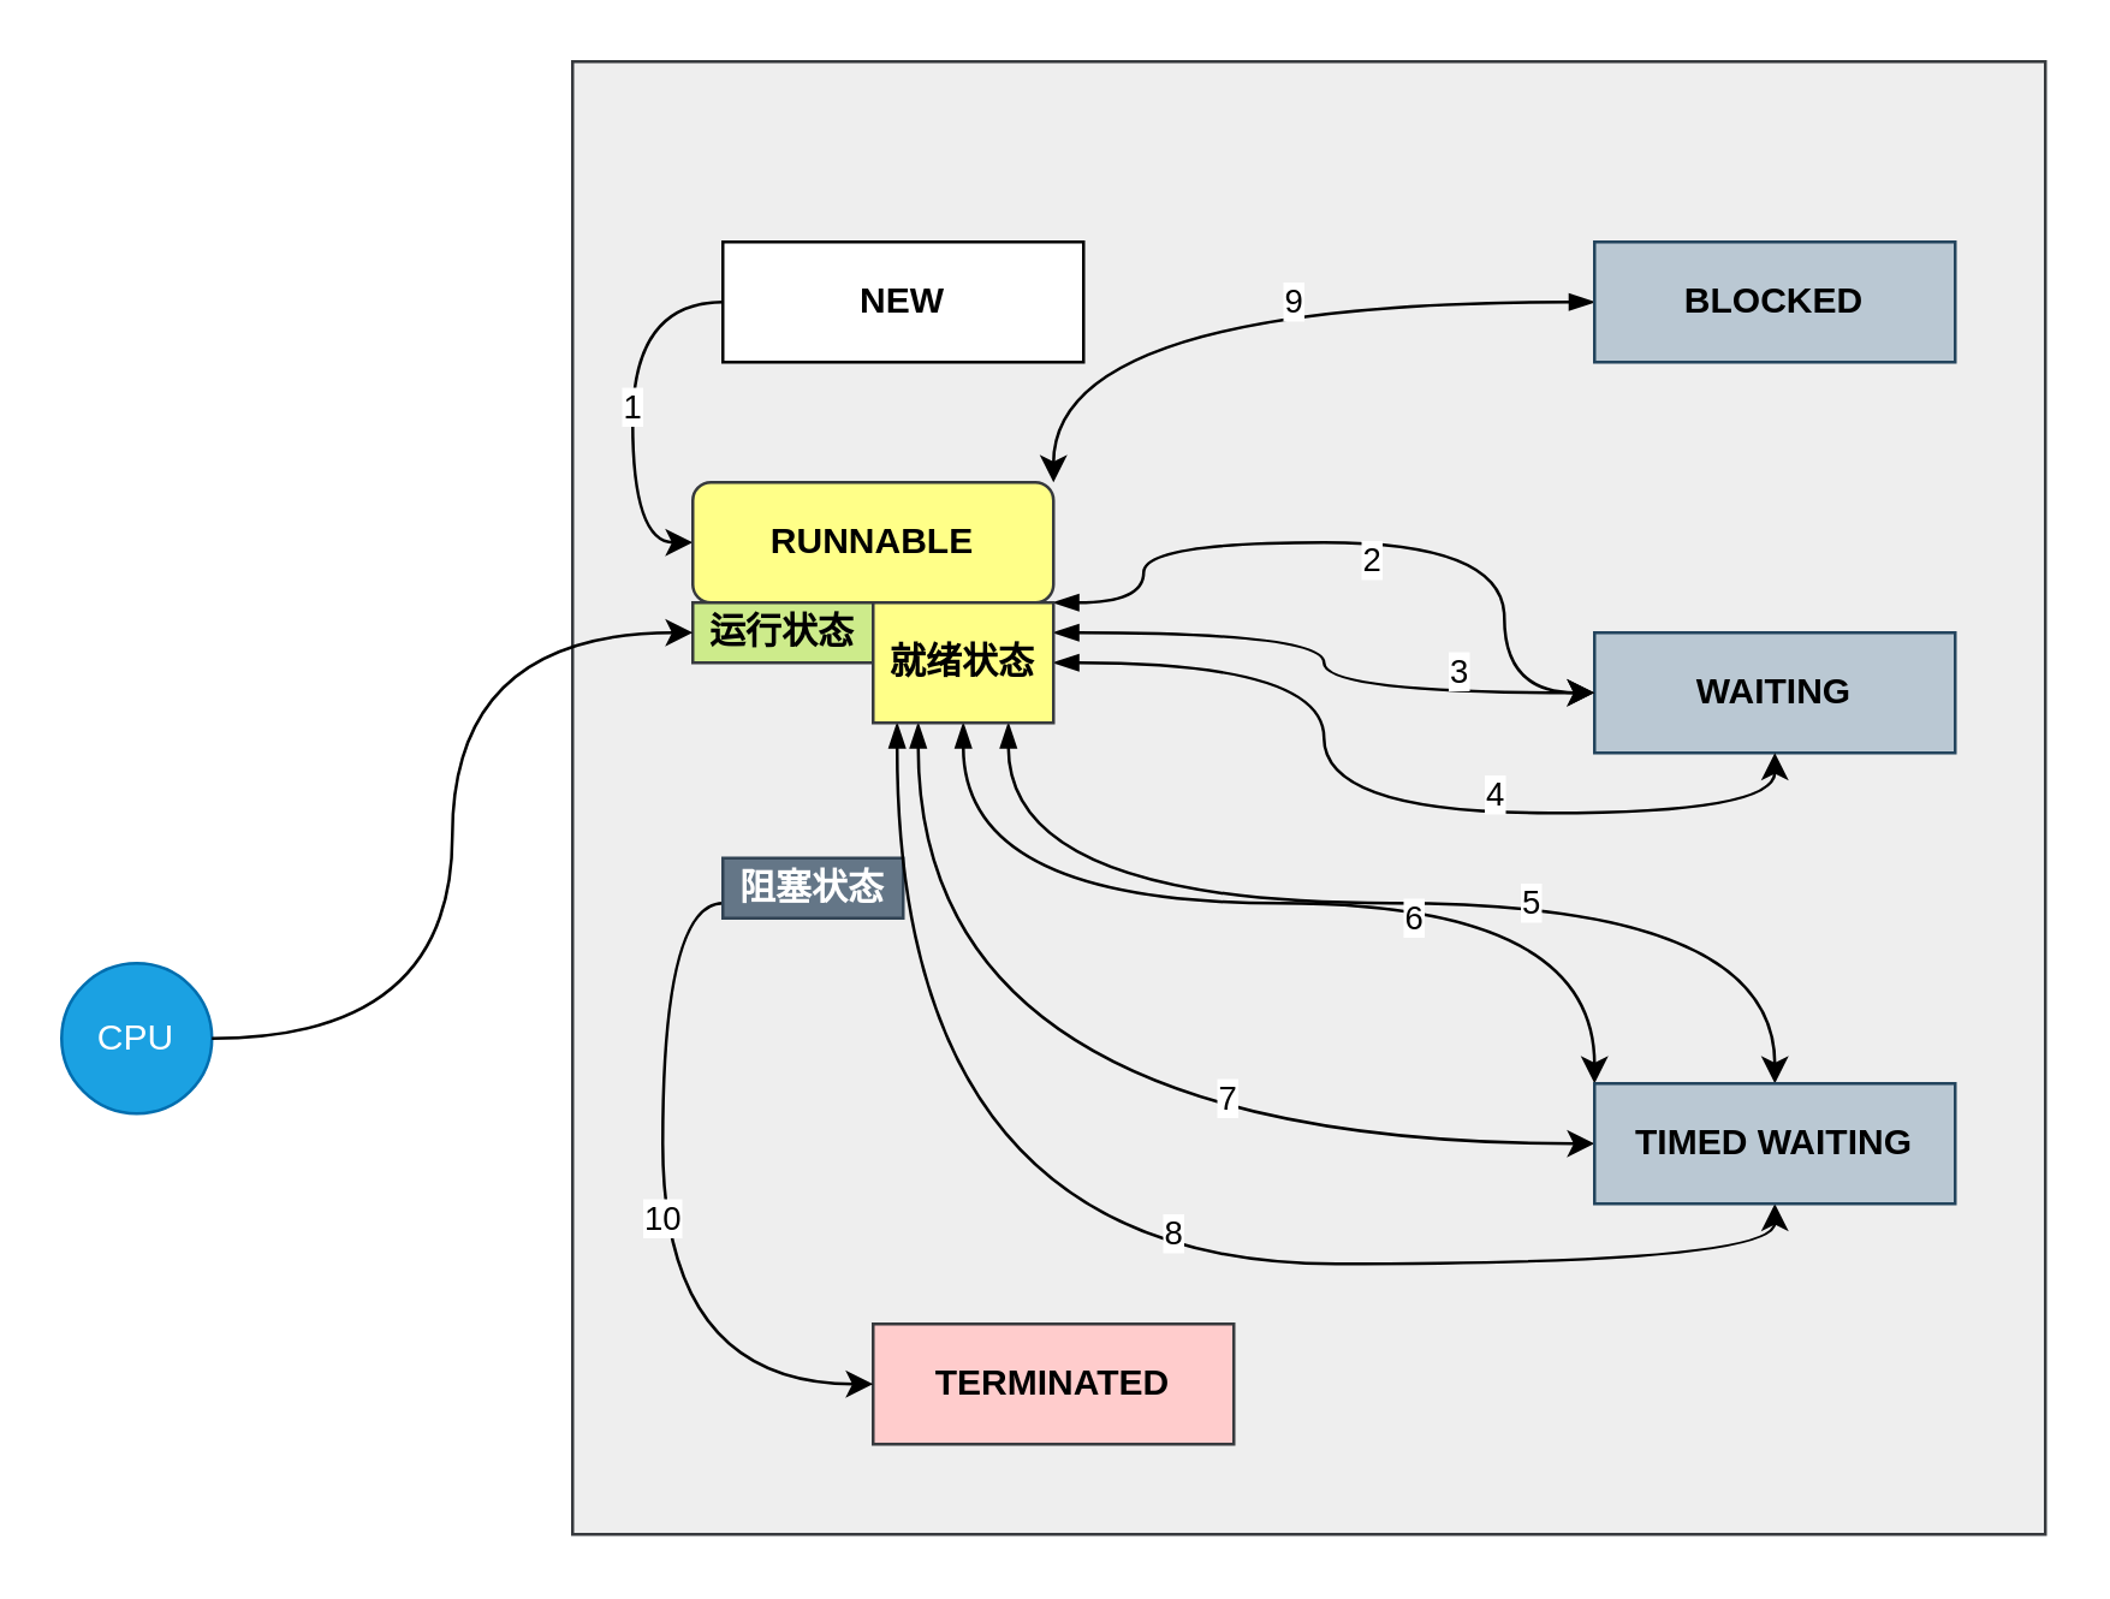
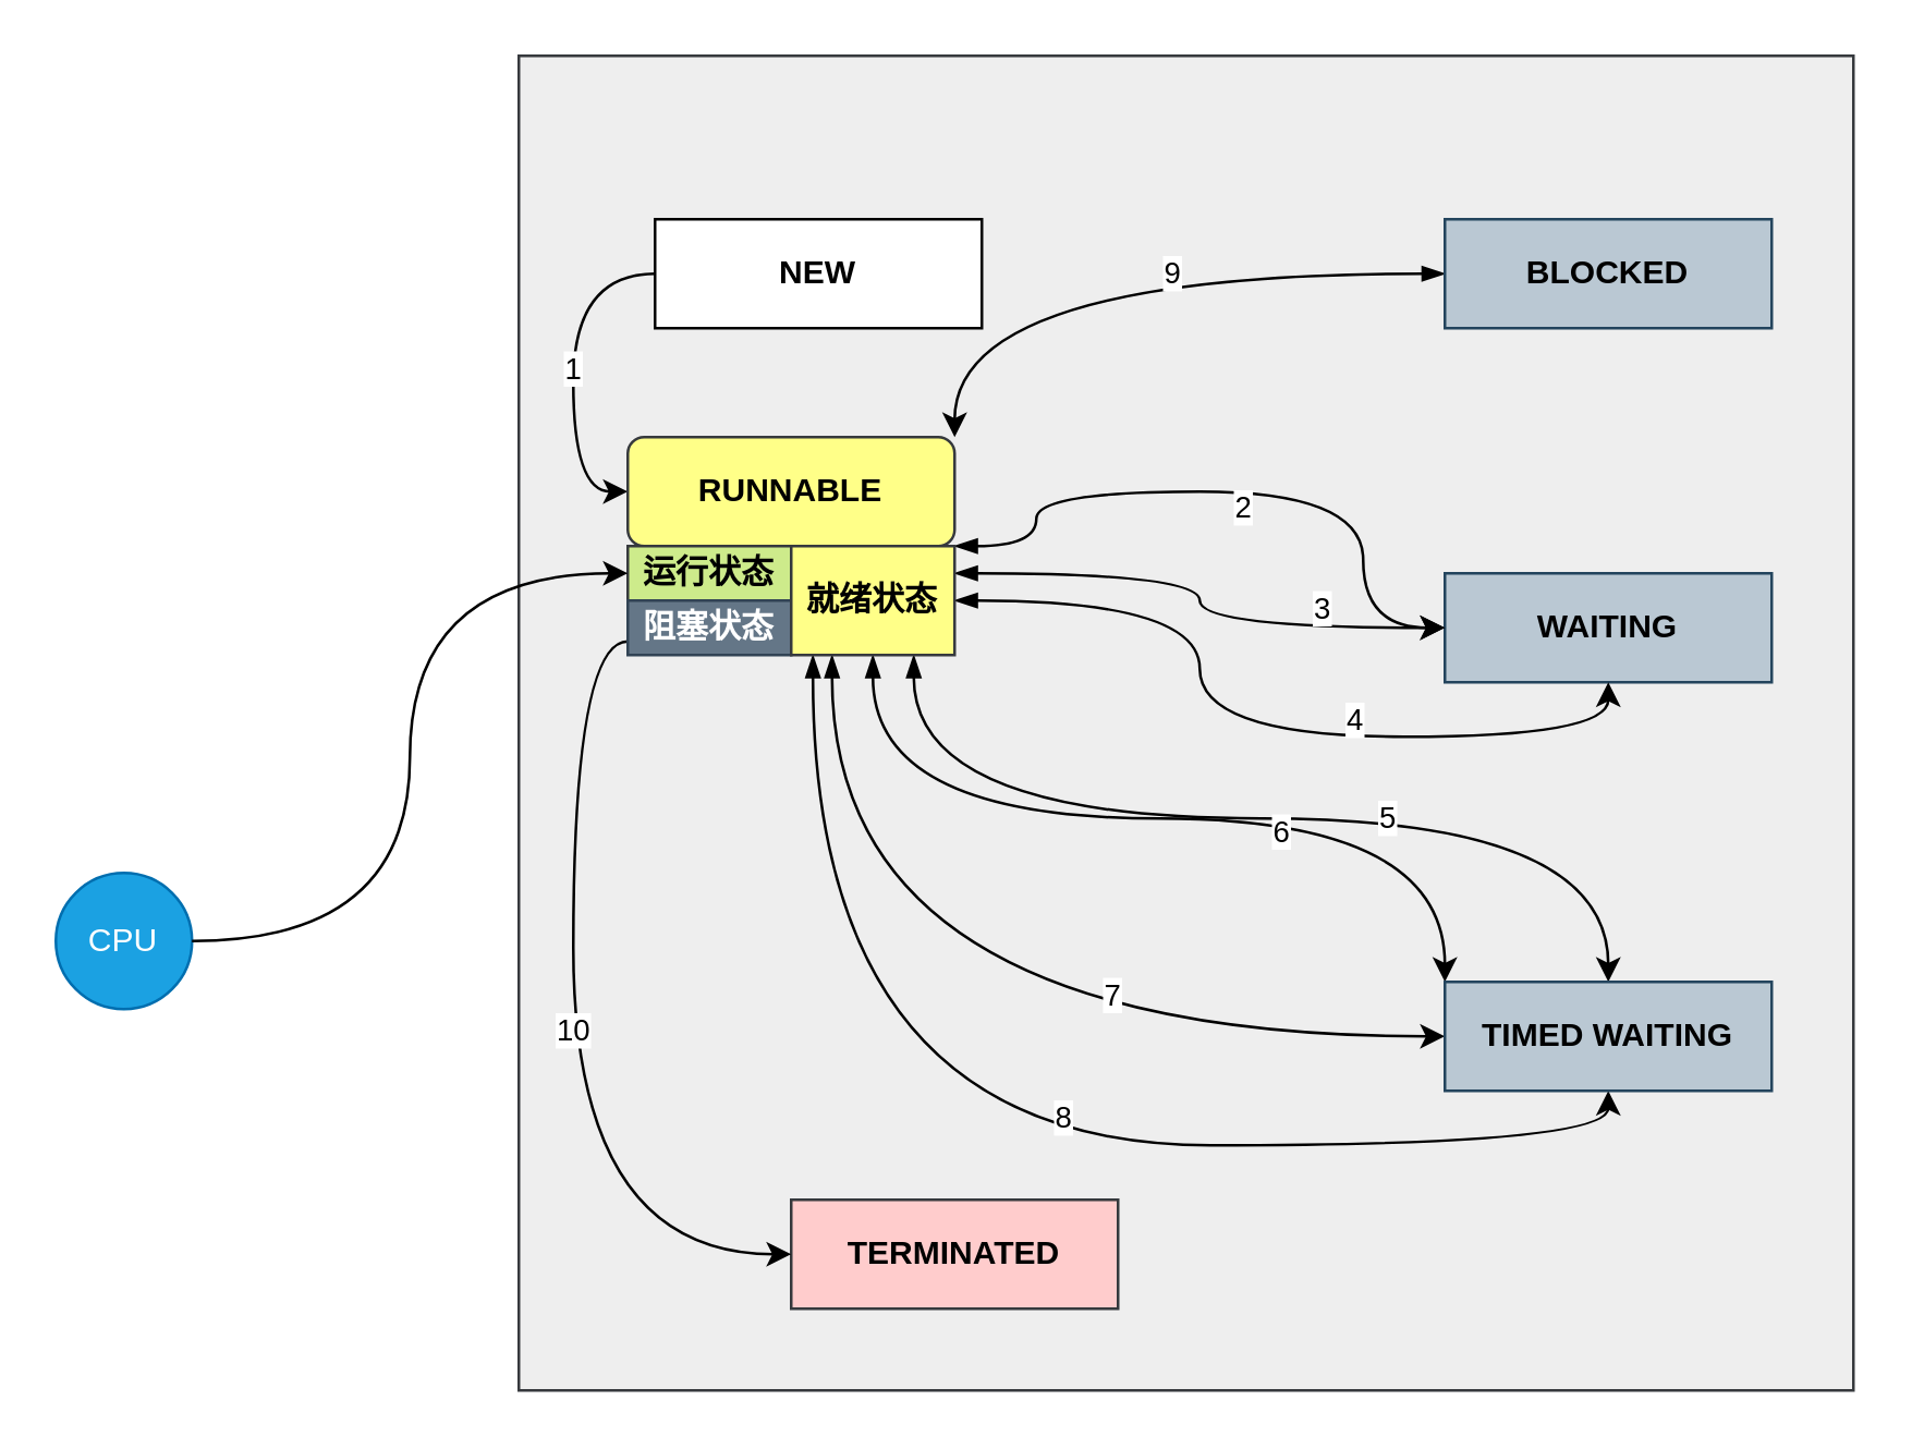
  <mxCell id="0" />
  <mxCell id="1" parent="0" />
  <mxCell id="2" value="CPU" style="ellipse;whiteSpace=wrap;html=1;aspect=fixed;fillColor=#1ba1e2;strokeColor=#006EAF;fontColor=#ffffff;" parent="1" vertex="1"><mxGeometry x="20" y="320" width="50" height="50" as="geometry" /></mxCell>
  <mxCell id="3" value="" style="whiteSpace=wrap;html=1;aspect=fixed;fillColor=#eeeeee;strokeColor=#36393d;" parent="1" vertex="1"><mxGeometry x="190" y="20" width="490" height="490" as="geometry" /></mxCell>
  <mxCell id="4" value="1" style="edgeStyle=orthogonalEdgeStyle;orthogonalLoop=1;jettySize=auto;html=1;entryX=0;entryY=0.5;entryDx=0;entryDy=0;fontColor=#000000;curved=1;exitX=0;exitY=0.5;exitDx=0;exitDy=0;" parent="1" source="5" target="6" edge="1"><mxGeometry relative="1" as="geometry" /></mxCell>
  <mxCell id="5" value="NEW" style="rounded=0;whiteSpace=wrap;html=1;fontStyle=1" parent="1" vertex="1"><mxGeometry x="240" y="80" width="120" height="40" as="geometry" /></mxCell>
  <mxCell id="6" value="RUNNABLE" style="whiteSpace=wrap;html=1;fillColor=#ffff88;strokeColor=#36393d;fontStyle=1;rounded=1;" parent="1" vertex="1"><mxGeometry x="230" y="160" width="120" height="40" as="geometry" /></mxCell>
  <mxCell id="7" value="运行状态" style="rounded=0;whiteSpace=wrap;html=1;fillColor=#cdeb8b;strokeColor=#36393d;fontStyle=1" parent="1" vertex="1"><mxGeometry x="230" y="200" width="60" height="20" as="geometry" /></mxCell>
  <mxCell id="8" value="TERMINATED" style="rounded=0;whiteSpace=wrap;html=1;fillColor=#ffcccc;strokeColor=#36393d;fontStyle=1" parent="1" vertex="1"><mxGeometry x="290" y="440" width="120" height="40" as="geometry" /></mxCell>
  <mxCell id="9" value="9" style="edgeStyle=orthogonalEdgeStyle;curved=1;orthogonalLoop=1;jettySize=auto;html=1;entryX=1;entryY=0;entryDx=0;entryDy=0;startArrow=blockThin;startFill=1;fontColor=#000000;" parent="1" source="10" target="6" edge="1"><mxGeometry x="-0.167" relative="1" as="geometry"><mxPoint as="offset" /></mxGeometry></mxCell>
  <mxCell id="10" value="BLOCKED" style="rounded=0;whiteSpace=wrap;html=1;fillColor=#bac8d3;strokeColor=#23445d;fontStyle=1" parent="1" vertex="1"><mxGeometry x="530" y="80" width="120" height="40" as="geometry" /></mxCell>
  <mxCell id="11" style="edgeStyle=orthogonalEdgeStyle;orthogonalLoop=1;jettySize=auto;html=1;curved=1;entryX=0;entryY=0.5;entryDx=0;entryDy=0;" parent="1" source="2" target="7" edge="1"><mxGeometry relative="1" as="geometry" /></mxCell>
  <mxCell id="12" value="WAITING" style="rounded=0;whiteSpace=wrap;html=1;fillColor=#bac8d3;strokeColor=#23445d;fontStyle=1" parent="1" vertex="1"><mxGeometry x="530" y="210" width="120" height="40" as="geometry" /></mxCell>
  <mxCell id="13" value="10" style="edgeStyle=orthogonalEdgeStyle;curved=1;orthogonalLoop=1;jettySize=auto;html=1;entryX=0;entryY=0.5;entryDx=0;entryDy=0;fontColor=#000000;exitX=0;exitY=0.75;exitDx=0;exitDy=0;" parent="1" source="14" target="8" edge="1"><mxGeometry relative="1" as="geometry" /></mxCell>
- <mxCell id="14" value="阻塞状态" style="rounded=0;whiteSpace=wrap;html=1;fillColor=#647687;strokeColor=#314354;fontStyle=1;fontColor=#ffffff;" parent="1" vertex="1"><mxGeometry x="240" y="285" width="60" height="20" as="geometry" /></mxCell>
+ <mxCell id="14" value="阻塞状态" style="rounded=0;whiteSpace=wrap;html=1;fillColor=#647687;strokeColor=#314354;fontStyle=1;fontColor=#ffffff;" parent="1" vertex="1"><mxGeometry x="230" y="220" width="60" height="20" as="geometry" /></mxCell>
  <mxCell id="15" style="edgeStyle=orthogonalEdgeStyle;curved=1;orthogonalLoop=1;jettySize=auto;html=1;fontColor=#000000;exitX=1;exitY=0;exitDx=0;exitDy=0;startArrow=blockThin;startFill=1;" parent="1" source="28" target="12" edge="1"><mxGeometry relative="1" as="geometry"><Array as="points"><mxPoint x="380" y="200" /><mxPoint x="380" y="180" /><mxPoint x="500" y="180" /></Array></mxGeometry></mxCell>
  <mxCell id="16" value="2" style="edgeLabel;html=1;align=center;verticalAlign=middle;resizable=0;points=[];fontColor=#000000;" parent="15" vertex="1" connectable="0"><mxGeometry y="-5" relative="1" as="geometry"><mxPoint as="offset" /></mxGeometry></mxCell>
  <mxCell id="17" style="edgeStyle=orthogonalEdgeStyle;curved=1;orthogonalLoop=1;jettySize=auto;html=1;entryX=0;entryY=0.5;entryDx=0;entryDy=0;fontColor=#000000;startArrow=blockThin;startFill=1;exitX=1;exitY=0.25;exitDx=0;exitDy=0;" parent="1" source="28" target="12" edge="1"><mxGeometry relative="1" as="geometry" /></mxCell>
  <mxCell id="18" value="3" style="edgeLabel;html=1;align=center;verticalAlign=middle;resizable=0;points=[];fontColor=#000000;" parent="17" vertex="1" connectable="0"><mxGeometry x="0.543" y="8" relative="1" as="geometry"><mxPoint as="offset" /></mxGeometry></mxCell>
  <mxCell id="19" style="edgeStyle=orthogonalEdgeStyle;curved=1;orthogonalLoop=1;jettySize=auto;html=1;entryX=0.5;entryY=1;entryDx=0;entryDy=0;fontColor=#000000;startArrow=blockThin;startFill=1;" parent="1" source="28" target="12" edge="1"><mxGeometry relative="1" as="geometry" /></mxCell>
  <mxCell id="20" value="4" style="edgeLabel;html=1;align=center;verticalAlign=middle;resizable=0;points=[];fontColor=#000000;" parent="19" vertex="1" connectable="0"><mxGeometry x="0.262" y="7" relative="1" as="geometry"><mxPoint as="offset" /></mxGeometry></mxCell>
  <mxCell id="21" style="edgeStyle=orthogonalEdgeStyle;curved=1;orthogonalLoop=1;jettySize=auto;html=1;entryX=0.5;entryY=0;entryDx=0;entryDy=0;startArrow=blockThin;startFill=1;fontColor=#000000;exitX=0.75;exitY=1;exitDx=0;exitDy=0;" parent="1" source="28" target="29" edge="1"><mxGeometry relative="1" as="geometry" /></mxCell>
  <mxCell id="22" value="5" style="edgeLabel;html=1;align=center;verticalAlign=middle;resizable=0;points=[];fontColor=#000000;" parent="21" vertex="1" connectable="0"><mxGeometry x="0.243" y="1" relative="1" as="geometry"><mxPoint as="offset" /></mxGeometry></mxCell>
  <mxCell id="23" style="edgeStyle=orthogonalEdgeStyle;curved=1;orthogonalLoop=1;jettySize=auto;html=1;entryX=0;entryY=0;entryDx=0;entryDy=0;startArrow=blockThin;startFill=1;fontColor=#000000;exitX=0.5;exitY=1;exitDx=0;exitDy=0;" parent="1" source="28" target="29" edge="1"><mxGeometry relative="1" as="geometry" /></mxCell>
  <mxCell id="24" value="6" style="edgeLabel;html=1;align=center;verticalAlign=middle;resizable=0;points=[];fontColor=#000000;" parent="23" vertex="1" connectable="0"><mxGeometry x="0.267" y="-4" relative="1" as="geometry"><mxPoint as="offset" /></mxGeometry></mxCell>
  <mxCell id="25" style="edgeStyle=orthogonalEdgeStyle;curved=1;orthogonalLoop=1;jettySize=auto;html=1;entryX=0;entryY=0.5;entryDx=0;entryDy=0;startArrow=blockThin;startFill=1;fontColor=#000000;exitX=0.25;exitY=1;exitDx=0;exitDy=0;" parent="1" source="28" target="29" edge="1"><mxGeometry relative="1" as="geometry" /></mxCell>
  <mxCell id="26" value="7" style="edgeLabel;html=1;align=center;verticalAlign=middle;resizable=0;points=[];fontColor=#000000;" parent="25" vertex="1" connectable="0"><mxGeometry x="0.326" y="16" relative="1" as="geometry"><mxPoint as="offset" /></mxGeometry></mxCell>
  <mxCell id="27" value="8" style="edgeStyle=orthogonalEdgeStyle;curved=1;orthogonalLoop=1;jettySize=auto;html=1;entryX=0.5;entryY=1;entryDx=0;entryDy=0;startArrow=blockThin;startFill=1;fontColor=#000000;exitX=0.133;exitY=1;exitDx=0;exitDy=0;exitPerimeter=0;" parent="1" source="28" target="29" edge="1"><mxGeometry x="0.106" y="10" relative="1" as="geometry"><mxPoint as="offset" /></mxGeometry></mxCell>
  <mxCell id="28" value="就绪状态" style="rounded=0;whiteSpace=wrap;html=1;fillColor=#ffff88;strokeColor=#36393d;fontStyle=1" parent="1" vertex="1"><mxGeometry x="290" y="200" width="60" height="40" as="geometry" /></mxCell>
  <mxCell id="29" value="TIMED WAITING" style="rounded=0;whiteSpace=wrap;html=1;fillColor=#bac8d3;strokeColor=#23445d;fontStyle=1" parent="1" vertex="1"><mxGeometry x="530" y="360" width="120" height="40" as="geometry" /></mxCell>
